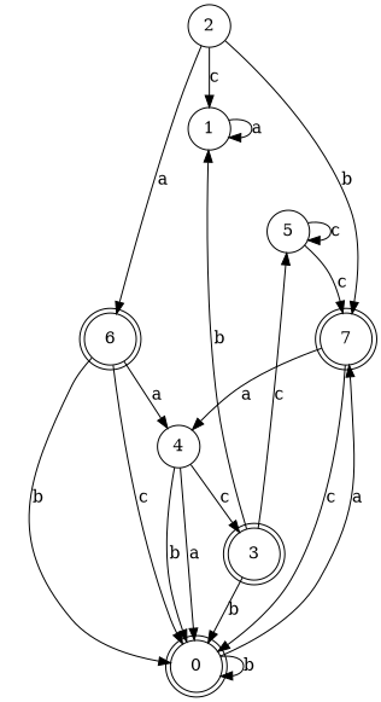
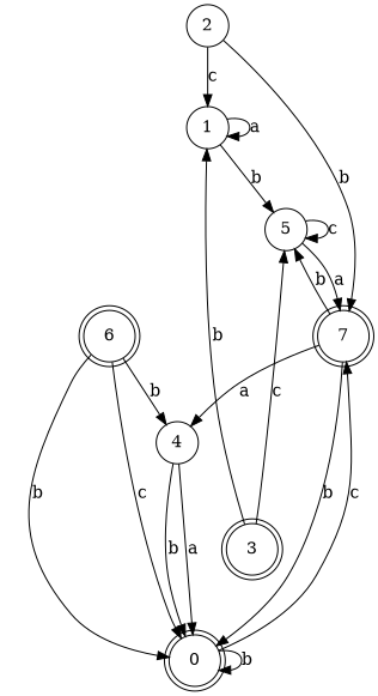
  digraph {
    node [shape=circle]
    n1 [label=2]
    n2 [label=1]
    n3 [label=6 shape=doublecircle]
    n4 [label=7 shape=doublecircle]
    n5 [label=5]
    n6 [label=0 shape=doublecircle]
    n7 [label=4]
    n8 [label=3 shape=doublecircle]
    n1 -> n2 [label=c]
-   n1 -> n3 [label=a]
    n1 -> n4 [label=b]
    n2 -> n2 [label=a]
+   n2 -> n5 [label=b]
    n3 -> n6 [label=b]
    n3 -> n6 [label=c]
-   n3 -> n7 [label=a]
-   n4 -> n6 [label=c]
+   n3 -> n7 [label=b]
+   n4 -> n5 [label=b]
+   n4 -> n6 [label=b]
    n4 -> n7 [label=a]
-   n5 -> n4 [label=c]
+   n5 -> n4 [label=a]
    n5 -> n5 [label=c]
-   n6 -> n4 [label=a]
+   n6 -> n4 [label=c]
    n6 -> n6 [label=b]
    n7 -> n6 [label=a]
    n7 -> n6 [label=b]
-   n7 -> n8 [label=c]
    n8 -> n2 [label=b]
    n8 -> n5 [label=c]
-   n8 -> n6 [label=b]
  }
